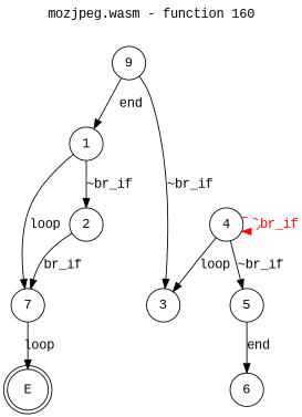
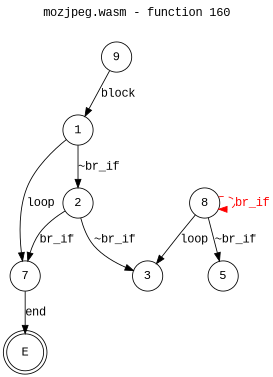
  digraph {
    fontname="Liberation Mono"
    label="mozjpeg.wasm - function 160"
    labelfontcolor=black
    labelfontname=Helvetica
    labelfontsize=16
    labelloc=t
    node [fontname="Liberation Mono" shape=circle fontcolor=black]
    edge [fontname="Liberation Mono"]
    E [shape=doublecircle fontcolor=""]
    n2 [label=9]
    n3 [label=1]
    n4 [label=2]
    n5 [label=7]
    n6 [label=3]
-   n7 [label=4]
+   n7 [label=8]
    n8 [label=5]
-   n9 [label=6]
-   n2 -> n3 [label=end]
+   n2 -> n3 [label=block]
    n3 -> n4 [label="~br_if"]
    n3 -> n5 [label=loop]
    n4 -> n5 [label=br_if]
-   n2 -> n6 [label="~br_if"]
-   n5 -> E [label=loop]
+   n4 -> n6 [label="~br_if"]
+   n5 -> E [label=end]
    n7 -> n6 [label=loop]
    n7 -> n7 [color=red fontcolor=red label=br_if style=dashed]
    n7 -> n8 [label="~br_if"]
-   n8 -> n9 [label=end]
  }
